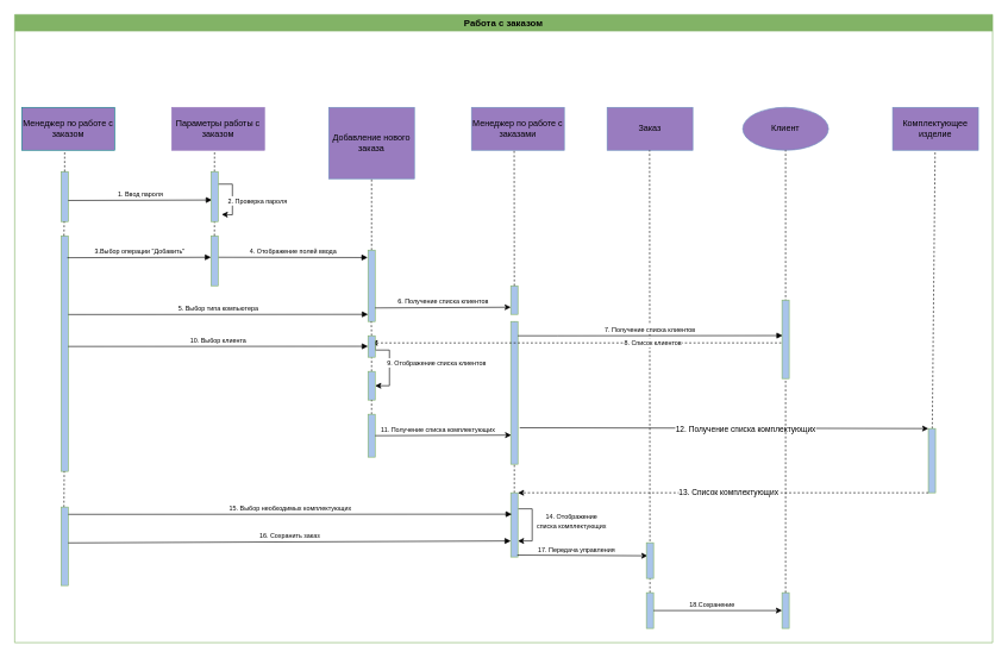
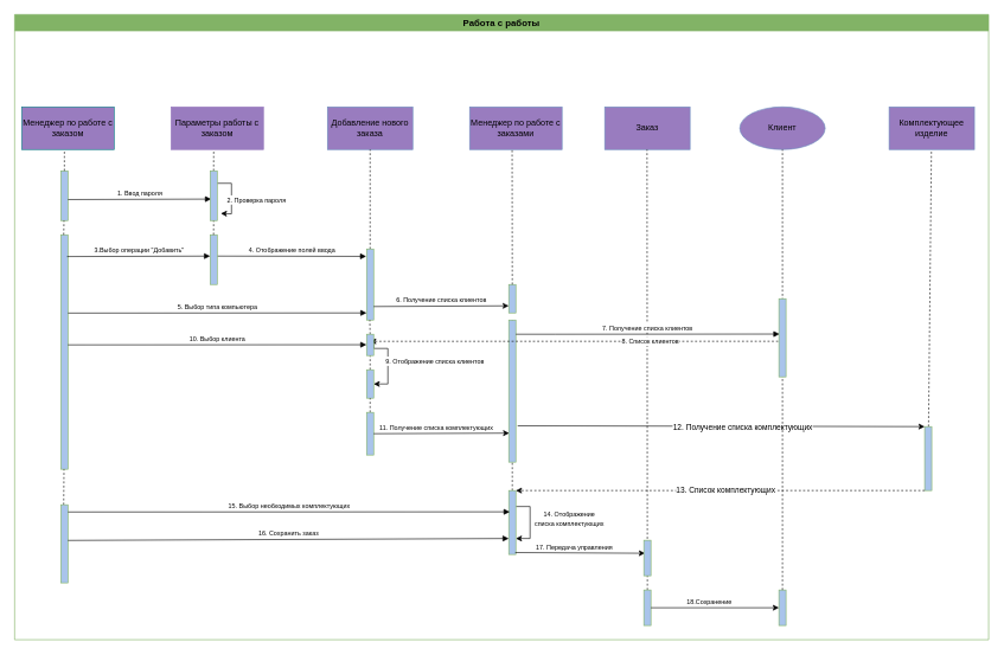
  <mxCell id="0" />
  <mxCell id="1" parent="0" />
  <mxCell id="2" value="Менеджер по работе с заказом" style="rounded=0;whiteSpace=wrap;html=1;fillColor=#997CBF;strokeColor=#0e8088;" parent="1" vertex="1"><mxGeometry x="30" y="150" width="130" height="60" as="geometry" /></mxCell>
  <mxCell id="3" value="Параметры работы с заказом" style="rounded=0;whiteSpace=wrap;html=1;fillColor=#997CBF;strokeColor=#997CBF;" parent="1" vertex="1"><mxGeometry x="240" y="150" width="130" height="60" as="geometry" /></mxCell>
- <mxCell id="4" value="Добавление нового заказа" style="rounded=0;whiteSpace=wrap;html=1;fillColor=#997CBF;strokeColor=#6c8ebf;" parent="1" vertex="1"><mxGeometry x="460" y="150" width="120" height="100" as="geometry" /></mxCell>
+ <mxCell id="4" value="Добавление нового заказа" style="rounded=0;whiteSpace=wrap;html=1;fillColor=#997CBF;strokeColor=#6c8ebf;" parent="1" vertex="1"><mxGeometry x="460" y="150" width="120" height="60" as="geometry" /></mxCell>
  <mxCell id="5" value="" style="rounded=0;whiteSpace=wrap;html=1;fillColor=#A9C4EB;strokeColor=#82b366;" parent="1" vertex="1"><mxGeometry x="85" y="240" width="10" height="70" as="geometry" /></mxCell>
  <mxCell id="6" value="&lt;font style=&quot;font-size: 9px;&quot;&gt;2. Проверка пароля&lt;/font&gt;" style="edgeStyle=orthogonalEdgeStyle;rounded=0;orthogonalLoop=1;jettySize=auto;html=1;exitX=1;exitY=0.25;exitDx=0;exitDy=0;" parent="1" source="50" edge="1"><mxGeometry x="0.096" y="35" relative="1" as="geometry"><mxPoint x="310" y="300" as="targetPoint" /><mxPoint as="offset" /></mxGeometry></mxCell>
  <mxCell id="7" value="" style="endArrow=none;dashed=1;html=1;rounded=0;exitX=0.5;exitY=0;exitDx=0;exitDy=0;" parent="1" source="5" edge="1"><mxGeometry width="50" height="50" relative="1" as="geometry"><mxPoint x="180" y="290" as="sourcePoint" /><mxPoint x="90" y="210" as="targetPoint" /></mxGeometry></mxCell>
  <mxCell id="8" value="" style="rounded=0;whiteSpace=wrap;html=1;fillColor=#A9C4EB;strokeColor=#82b366;" parent="1" vertex="1"><mxGeometry x="85" y="330" width="10" height="330" as="geometry" /></mxCell>
  <mxCell id="9" value="" style="endArrow=none;dashed=1;html=1;rounded=0;entryX=0.5;entryY=1;entryDx=0;entryDy=0;exitX=0.5;exitY=0;exitDx=0;exitDy=0;" parent="1" source="10" target="4" edge="1"><mxGeometry width="50" height="50" relative="1" as="geometry"><mxPoint x="520" y="280" as="sourcePoint" /><mxPoint x="100" y="220" as="targetPoint" /></mxGeometry></mxCell>
  <mxCell id="10" value="" style="rounded=0;whiteSpace=wrap;html=1;fillColor=#A9C4EB;strokeColor=#82b366;" parent="1" vertex="1"><mxGeometry x="515" y="350" width="10" height="100" as="geometry" /></mxCell>
  <mxCell id="11" value="Менеджер по работе с заказами" style="rounded=0;whiteSpace=wrap;html=1;fillColor=#997CBF;strokeColor=#6c8ebf;" parent="1" vertex="1"><mxGeometry x="660" y="150" width="130" height="60" as="geometry" /></mxCell>
  <mxCell id="12" value="" style="rounded=0;whiteSpace=wrap;html=1;fillColor=#A9C4EB;strokeColor=#82b366;" parent="1" vertex="1"><mxGeometry x="715" y="400" width="10" height="40" as="geometry" /></mxCell>
  <mxCell id="13" value="&lt;font style=&quot;font-size: 9px;&quot;&gt;6. Получение списка клиентов&lt;/font&gt;" style="endArrow=classic;html=1;rounded=0;entryX=0;entryY=0.75;entryDx=0;entryDy=0;" parent="1" edge="1" target="12"><mxGeometry x="0.001" y="10" width="50" height="50" relative="1" as="geometry"><mxPoint x="525" y="431" as="sourcePoint" /><mxPoint x="710" y="430" as="targetPoint" /><mxPoint as="offset" /></mxGeometry></mxCell>
  <mxCell id="14" value="Заказ" style="rounded=0;whiteSpace=wrap;html=1;fillColor=#997CBF;strokeColor=#6c8ebf;" parent="1" vertex="1"><mxGeometry x="850" y="150" width="120" height="60" as="geometry" /></mxCell>
  <mxCell id="15" value="Клиент" style="ellipse;whiteSpace=wrap;html=1;fillColor=#997CBF;strokeColor=#6c8ebf;" parent="1" vertex="1"><mxGeometry x="1040" y="150" width="120" height="60" as="geometry" /></mxCell>
  <mxCell id="16" value="Комплектующее изделие" style="rounded=0;whiteSpace=wrap;html=1;fillColor=#997CBF;strokeColor=#6c8ebf;" parent="1" vertex="1"><mxGeometry x="1250" y="150" width="120" height="60" as="geometry" /></mxCell>
  <mxCell id="17" value="" style="endArrow=none;dashed=1;html=1;rounded=0;entryX=0.5;entryY=1;entryDx=0;entryDy=0;startArrow=none;exitX=0.5;exitY=0;exitDx=0;exitDy=0;" parent="1" source="40" edge="1"><mxGeometry width="50" height="50" relative="1" as="geometry"><mxPoint x="910" y="830" as="sourcePoint" /><mxPoint x="909.52" y="210" as="targetPoint" /></mxGeometry></mxCell>
  <mxCell id="18" value="" style="endArrow=none;dashed=1;html=1;rounded=0;entryX=0.5;entryY=1;entryDx=0;entryDy=0;startArrow=none;" parent="1" source="31" edge="1"><mxGeometry width="50" height="50" relative="1" as="geometry"><mxPoint x="1310" y="700" as="sourcePoint" /><mxPoint x="1309.52" y="210" as="targetPoint" /></mxGeometry></mxCell>
  <mxCell id="19" value="" style="endArrow=none;dashed=1;html=1;rounded=0;entryX=0.5;entryY=1;entryDx=0;entryDy=0;exitX=0.5;exitY=0;exitDx=0;exitDy=0;startArrow=none;" parent="1" source="20" edge="1"><mxGeometry width="50" height="50" relative="1" as="geometry"><mxPoint x="720.03" y="670" as="sourcePoint" /><mxPoint x="719.55" y="460" as="targetPoint" /></mxGeometry></mxCell>
  <mxCell id="20" value="" style="rounded=0;whiteSpace=wrap;html=1;fillColor=#A9C4EB;strokeColor=#82B366;" parent="1" vertex="1"><mxGeometry x="715" y="450" width="10" height="200" as="geometry" /></mxCell>
  <mxCell id="21" value="" style="endArrow=none;dashed=1;html=1;rounded=0;entryX=0.5;entryY=1;entryDx=0;entryDy=0;" parent="1" target="20" edge="1" source="34"><mxGeometry width="50" height="50" relative="1" as="geometry"><mxPoint x="720" y="840" as="sourcePoint" /><mxPoint x="719.55" y="460" as="targetPoint" /></mxGeometry></mxCell>
  <mxCell id="22" value="" style="endArrow=none;dashed=1;html=1;rounded=0;entryX=0.5;entryY=1;entryDx=0;entryDy=0;exitX=0.5;exitY=0;exitDx=0;exitDy=0;startArrow=none;" parent="1" source="54" edge="1"><mxGeometry width="50" height="50" relative="1" as="geometry"><mxPoint x="519.55" y="590" as="sourcePoint" /><mxPoint x="519.55" y="450" as="targetPoint" /></mxGeometry></mxCell>
  <mxCell id="23" style="edgeStyle=orthogonalEdgeStyle;rounded=0;orthogonalLoop=1;jettySize=auto;html=1;exitX=1;exitY=0.25;exitDx=0;exitDy=0;entryX=1;entryY=0.5;entryDx=0;entryDy=0;" parent="1" source="54" target="26" edge="1"><mxGeometry relative="1" as="geometry"><Array as="points"><mxPoint x="525" y="490" /><mxPoint x="545" y="490" /><mxPoint x="545" y="540" /></Array></mxGeometry></mxCell>
  <mxCell id="24" value="&lt;font style=&quot;font-size: 9px;&quot;&gt;9. Отображение списка клиентов&lt;/font&gt;" style="edgeLabel;html=1;align=center;verticalAlign=middle;resizable=0;points=[];" parent="23" vertex="1" connectable="0"><mxGeometry x="0.245" y="-3" relative="1" as="geometry"><mxPoint x="68" y="-14" as="offset" /></mxGeometry></mxCell>
  <mxCell id="25" value="" style="endArrow=none;dashed=1;html=1;rounded=0;entryX=0.5;entryY=1;entryDx=0;entryDy=0;startArrow=none;" parent="1" source="26" target="54" edge="1"><mxGeometry width="50" height="50" relative="1" as="geometry"><mxPoint x="520" y="650" as="sourcePoint" /><mxPoint x="519.55" y="450" as="targetPoint" /></mxGeometry></mxCell>
  <mxCell id="26" value="" style="rounded=0;whiteSpace=wrap;html=1;fillColor=#A9C4EB;strokeColor=#82b366;" parent="1" vertex="1"><mxGeometry x="515" y="520" width="10" height="40" as="geometry" /></mxCell>
  <mxCell id="27" value="" style="endArrow=none;dashed=1;html=1;rounded=0;entryX=0.5;entryY=1;entryDx=0;entryDy=0;startArrow=none;" parent="1" source="28" target="26" edge="1"><mxGeometry width="50" height="50" relative="1" as="geometry"><mxPoint x="520" y="650" as="sourcePoint" /><mxPoint x="520" y="520" as="targetPoint" /></mxGeometry></mxCell>
  <mxCell id="28" value="" style="rounded=0;whiteSpace=wrap;html=1;fillColor=#A9C4EB;strokeColor=#82b366;" parent="1" vertex="1"><mxGeometry x="515" y="580" width="10" height="60" as="geometry" /></mxCell>
  <mxCell id="29" value="&lt;font style=&quot;font-size: 9px;&quot;&gt;11. Получение списка комплектующих&lt;/font&gt;" style="endArrow=classic;html=1;rounded=0;entryX=0.062;entryY=0.796;entryDx=0;entryDy=0;entryPerimeter=0;" parent="1" edge="1" target="20"><mxGeometry x="-0.074" y="9" width="50" height="50" relative="1" as="geometry"><mxPoint x="525" y="610" as="sourcePoint" /><mxPoint x="710" y="610" as="targetPoint" /><mxPoint as="offset" /></mxGeometry></mxCell>
  <mxCell id="30" value="&lt;font style=&quot;font-size: 9px;&quot;&gt;8. Список клиентов&lt;/font&gt;" style="endArrow=classic;html=1;rounded=0;dashed=1;exitX=0.5;exitY=0.545;exitDx=0;exitDy=0;exitPerimeter=0;" parent="1" source="58" edge="1"><mxGeometry x="-0.358" width="50" height="50" relative="1" as="geometry"><mxPoint x="1090" y="480" as="sourcePoint" /><mxPoint x="520" y="480" as="targetPoint" /><mxPoint as="offset" /><Array as="points" /></mxGeometry></mxCell>
  <mxCell id="31" value="" style="rounded=0;whiteSpace=wrap;html=1;fillColor=#A9C4EB;strokeColor=#82b366;" parent="1" vertex="1"><mxGeometry x="1300" y="600" width="10" height="90" as="geometry" /></mxCell>
  <mxCell id="32" value="12. Получение списка комплектующих" style="endArrow=classic;html=1;rounded=0;exitX=0.75;exitY=0;exitDx=0;exitDy=0;entryX=0;entryY=0;entryDx=0;entryDy=0;" parent="1" target="31" edge="1"><mxGeometry x="0.107" y="-1" width="50" height="50" relative="1" as="geometry"><mxPoint x="727.5" y="598.9" as="sourcePoint" /><mxPoint x="1310" y="599" as="targetPoint" /><mxPoint as="offset" /></mxGeometry></mxCell>
  <mxCell id="33" value="&lt;font style=&quot;font-size: 9px;&quot;&gt;14. Отображение &lt;br&gt;списка комплектующих&lt;/font&gt;" style="edgeStyle=orthogonalEdgeStyle;rounded=0;orthogonalLoop=1;jettySize=auto;html=1;exitX=1;exitY=0.25;exitDx=0;exitDy=0;entryX=1;entryY=0.75;entryDx=0;entryDy=0;" parent="1" source="34" target="34" edge="1"><mxGeometry x="-0.118" y="55" relative="1" as="geometry"><mxPoint x="750" y="750" as="targetPoint" /><mxPoint as="offset" /></mxGeometry></mxCell>
  <mxCell id="34" value="" style="rounded=0;whiteSpace=wrap;html=1;fillColor=#A9C4EB;strokeColor=#82B366;" parent="1" vertex="1"><mxGeometry x="715" y="690" width="10" height="90" as="geometry" /></mxCell>
  <mxCell id="35" value="13. Список комплектующих" style="endArrow=classic;html=1;rounded=0;exitX=0;exitY=1;exitDx=0;exitDy=0;entryX=0;entryY=1;entryDx=0;entryDy=0;dashed=1;" parent="1" source="31" edge="1"><mxGeometry x="-0.026" width="50" height="50" relative="1" as="geometry"><mxPoint x="1297.5" y="691.1" as="sourcePoint" /><mxPoint x="725" y="690" as="targetPoint" /><mxPoint as="offset" /></mxGeometry></mxCell>
  <mxCell id="36" value="" style="endArrow=none;dashed=1;html=1;rounded=0;entryX=0.5;entryY=1;entryDx=0;entryDy=0;" parent="1" edge="1"><mxGeometry width="50" height="50" relative="1" as="geometry"><mxPoint x="89" y="330" as="sourcePoint" /><mxPoint x="89.41" y="310" as="targetPoint" /></mxGeometry></mxCell>
  <mxCell id="37" value="" style="endArrow=none;dashed=1;html=1;rounded=0;entryX=0.5;entryY=1;entryDx=0;entryDy=0;" parent="1" edge="1"><mxGeometry width="50" height="50" relative="1" as="geometry"><mxPoint x="89" y="710" as="sourcePoint" /><mxPoint x="89.41" y="660" as="targetPoint" /></mxGeometry></mxCell>
  <mxCell id="38" value="" style="rounded=0;whiteSpace=wrap;html=1;fillColor=#A9C4EB;strokeColor=#82b366;" parent="1" vertex="1"><mxGeometry x="85" y="710" width="10" height="110" as="geometry" /></mxCell>
  <mxCell id="39" value="&lt;font style=&quot;font-size: 9px;&quot;&gt;17. Передача управления&lt;/font&gt;" style="endArrow=classic;html=1;rounded=0;entryX=0.157;entryY=0.366;entryDx=0;entryDy=0;entryPerimeter=0;exitX=0.919;exitY=0.97;exitDx=0;exitDy=0;exitPerimeter=0;" parent="1" edge="1" target="59" source="34"><mxGeometry x="-0.076" y="9" width="50" height="50" relative="1" as="geometry"><mxPoint x="730" y="780" as="sourcePoint" /><mxPoint x="915" y="778.82" as="targetPoint" /><mxPoint x="-1" as="offset" /></mxGeometry></mxCell>
  <mxCell id="40" value="" style="rounded=0;whiteSpace=wrap;html=1;fillColor=#A9C4EB;strokeColor=#82B366;" parent="1" vertex="1"><mxGeometry x="905" y="830" width="10" height="50" as="geometry" /></mxCell>
  <mxCell id="41" value="" style="rounded=0;whiteSpace=wrap;html=1;fillColor=#A9C4EB;strokeColor=#82B366;" parent="1" vertex="1"><mxGeometry x="1095" y="830" width="10" height="50" as="geometry" /></mxCell>
  <mxCell id="42" value="&lt;font style=&quot;font-size: 9px;&quot;&gt;18.Сохранение&lt;/font&gt;" style="endArrow=classic;html=1;rounded=0;exitX=1;exitY=0.5;exitDx=0;exitDy=0;" parent="1" target="41" edge="1" source="40"><mxGeometry x="-0.076" y="9" width="50" height="50" relative="1" as="geometry"><mxPoint x="915" y="831" as="sourcePoint" /><mxPoint x="980" y="830" as="targetPoint" /><mxPoint x="-1" as="offset" /><Array as="points" /></mxGeometry></mxCell>
  <mxCell id="43" value="&lt;font style=&quot;font-size: 9px;&quot;&gt;1. Ввод пароля&lt;/font&gt;" style="html=1;verticalAlign=bottom;endArrow=block;rounded=0;entryX=0.137;entryY=0.568;entryDx=0;entryDy=0;entryPerimeter=0;exitX=1.012;exitY=0.577;exitDx=0;exitDy=0;exitPerimeter=0;" edge="1" parent="1" source="5" target="50"><mxGeometry width="80" relative="1" as="geometry"><mxPoint x="95" y="274.69" as="sourcePoint" /><mxPoint x="175" y="274.69" as="targetPoint" /></mxGeometry></mxCell>
  <mxCell id="44" value="&lt;font style=&quot;font-size: 9px;&quot;&gt;3.Выбор операции &quot;Добавить&quot;&lt;/font&gt;" style="html=1;verticalAlign=bottom;endArrow=block;rounded=0;entryX=0.137;entryY=0.568;entryDx=0;entryDy=0;entryPerimeter=0;exitX=1.012;exitY=0.577;exitDx=0;exitDy=0;exitPerimeter=0;" edge="1" parent="1"><mxGeometry width="80" relative="1" as="geometry"><mxPoint x="93.75" y="360.63" as="sourcePoint" /><mxPoint x="295" y="360" as="targetPoint" /></mxGeometry></mxCell>
  <mxCell id="45" value="&lt;font style=&quot;font-size: 9px;&quot;&gt;5. Выбор типа компьютера&lt;/font&gt;" style="html=1;verticalAlign=bottom;endArrow=block;rounded=0;exitX=1.014;exitY=0.334;exitDx=0;exitDy=0;exitPerimeter=0;" edge="1" parent="1" source="8"><mxGeometry width="80" relative="1" as="geometry"><mxPoint x="98.75" y="440.63" as="sourcePoint" /><mxPoint x="515" y="440" as="targetPoint" /></mxGeometry></mxCell>
  <mxCell id="46" value="&lt;font style=&quot;font-size: 9px;&quot;&gt;4. Отображение полей ввода&lt;/font&gt;" style="html=1;verticalAlign=bottom;endArrow=block;rounded=0;entryX=-0.05;entryY=0.41;entryDx=0;entryDy=0;entryPerimeter=0;exitX=1.012;exitY=0.577;exitDx=0;exitDy=0;exitPerimeter=0;" edge="1" parent="1"><mxGeometry width="80" relative="1" as="geometry"><mxPoint x="305" y="360" as="sourcePoint" /><mxPoint x="514.5" y="360.37" as="targetPoint" /></mxGeometry></mxCell>
  <mxCell id="47" value="" style="endArrow=none;dashed=1;html=1;rounded=0;exitX=0.5;exitY=0;exitDx=0;exitDy=0;" edge="1" parent="1"><mxGeometry width="50" height="50" relative="1" as="geometry"><mxPoint x="299.89" y="240" as="sourcePoint" /><mxPoint x="300" y="210" as="targetPoint" /></mxGeometry></mxCell>
  <mxCell id="48" value="" style="rounded=0;whiteSpace=wrap;html=1;fillColor=#A9C4EB;strokeColor=#82b366;" vertex="1" parent="1"><mxGeometry x="295" y="330" width="10" height="70" as="geometry" /></mxCell>
  <mxCell id="49" value="" style="endArrow=none;dashed=1;html=1;rounded=0;entryX=0.5;entryY=1;entryDx=0;entryDy=0;exitX=0.5;exitY=0;exitDx=0;exitDy=0;" edge="1" parent="1"><mxGeometry width="50" height="50" relative="1" as="geometry"><mxPoint x="299.83" y="330" as="sourcePoint" /><mxPoint x="299.94" y="300" as="targetPoint" /></mxGeometry></mxCell>
  <mxCell id="50" value="" style="rounded=0;whiteSpace=wrap;html=1;fillColor=#A9C4EB;strokeColor=#82b366;" parent="1" vertex="1"><mxGeometry x="295" y="240" width="10" height="70" as="geometry" /></mxCell>
  <mxCell id="51" value="" style="endArrow=none;dashed=1;html=1;rounded=0;entryX=0.5;entryY=1;entryDx=0;entryDy=0;exitX=0.5;exitY=0;exitDx=0;exitDy=0;" edge="1" parent="1" source="12"><mxGeometry width="50" height="50" relative="1" as="geometry"><mxPoint x="719.76" y="350" as="sourcePoint" /><mxPoint x="719.76" y="210" as="targetPoint" /></mxGeometry></mxCell>
  <mxCell id="52" value="" style="endArrow=none;dashed=1;html=1;rounded=0;entryX=0.5;entryY=1;entryDx=0;entryDy=0;exitX=0.5;exitY=0;exitDx=0;exitDy=0;" edge="1" parent="1" source="41" target="15"><mxGeometry width="50" height="50" relative="1" as="geometry"><mxPoint x="1099.95" y="420" as="sourcePoint" /><mxPoint x="1099.71" y="230" as="targetPoint" /></mxGeometry></mxCell>
  <mxCell id="53" value="&lt;font style=&quot;font-size: 9px;&quot;&gt;7. Получение списка клиентов&lt;/font&gt;" style="html=1;verticalAlign=bottom;endArrow=block;rounded=0;entryX=0.086;entryY=0.452;entryDx=0;entryDy=0;entryPerimeter=0;exitX=1.012;exitY=0.577;exitDx=0;exitDy=0;exitPerimeter=0;" edge="1" parent="1" target="58"><mxGeometry width="80" relative="1" as="geometry"><mxPoint x="725" y="470" as="sourcePoint" /><mxPoint x="934.5" y="470.37" as="targetPoint" /><Array as="points"><mxPoint x="780" y="470" /></Array></mxGeometry></mxCell>
  <mxCell id="54" value="" style="rounded=0;whiteSpace=wrap;html=1;fillColor=#A9C4EB;strokeColor=#82b366;" parent="1" vertex="1"><mxGeometry x="515" y="470" width="10" height="30" as="geometry" /></mxCell>
  <mxCell id="55" value="&lt;font style=&quot;font-size: 9px;&quot;&gt;10. Выбор клиента&lt;/font&gt;" style="html=1;verticalAlign=bottom;endArrow=block;rounded=0;exitX=1.014;exitY=0.334;exitDx=0;exitDy=0;exitPerimeter=0;" edge="1" parent="1"><mxGeometry width="80" relative="1" as="geometry"><mxPoint x="95" y="484.98" as="sourcePoint" /><mxPoint x="514.86" y="484.76" as="targetPoint" /></mxGeometry></mxCell>
  <mxCell id="56" value="&lt;font style=&quot;font-size: 9px;&quot;&gt;15. Выбор необходимых комплектующих&lt;/font&gt;" style="html=1;verticalAlign=bottom;endArrow=block;rounded=0;exitX=1.014;exitY=0.334;exitDx=0;exitDy=0;exitPerimeter=0;entryX=0.143;entryY=0.333;entryDx=0;entryDy=0;entryPerimeter=0;" edge="1" parent="1" target="34"><mxGeometry width="80" relative="1" as="geometry"><mxPoint x="95.14" y="720.22" as="sourcePoint" /><mxPoint x="515" y="720" as="targetPoint" /></mxGeometry></mxCell>
  <mxCell id="57" value="&lt;font style=&quot;font-size: 9px;&quot;&gt;16. Сохранить заказ&lt;/font&gt;" style="html=1;verticalAlign=bottom;endArrow=block;rounded=0;exitX=1.014;exitY=0.334;exitDx=0;exitDy=0;exitPerimeter=0;entryX=0;entryY=0.75;entryDx=0;entryDy=0;" edge="1" parent="1" target="34"><mxGeometry width="80" relative="1" as="geometry"><mxPoint x="95" y="760.22" as="sourcePoint" /><mxPoint x="514.86" y="760" as="targetPoint" /></mxGeometry></mxCell>
  <mxCell id="58" value="" style="rounded=0;whiteSpace=wrap;html=1;fillColor=#A9C4EB;strokeColor=#82b366;" parent="1" vertex="1"><mxGeometry x="1095" y="420" width="10" height="110" as="geometry" /></mxCell>
  <mxCell id="59" value="" style="rounded=0;whiteSpace=wrap;html=1;fillColor=#A9C4EB;strokeColor=#82B366;" parent="1" vertex="1"><mxGeometry x="905" y="760" width="10" height="50" as="geometry" /></mxCell>
- <mxCell id="60" value="&lt;font style=&quot;font-size: 13px;&quot;&gt;Работа с заказом&lt;/font&gt;" style="swimlane;whiteSpace=wrap;html=1;strokeColor=#82B366;fontSize=9;fillColor=#82B366;" vertex="1" parent="1"><mxGeometry x="20" y="20" width="1370" height="880" as="geometry" /></mxCell>
+ <mxCell id="60" value="&lt;font style=&quot;font-size: 13px;&quot;&gt;Работа с работы&lt;/font&gt;" style="swimlane;whiteSpace=wrap;html=1;strokeColor=#82B366;fontSize=9;fillColor=#82B366;" vertex="1" parent="1"><mxGeometry x="20" y="20" width="1370" height="880" as="geometry" /></mxCell>
